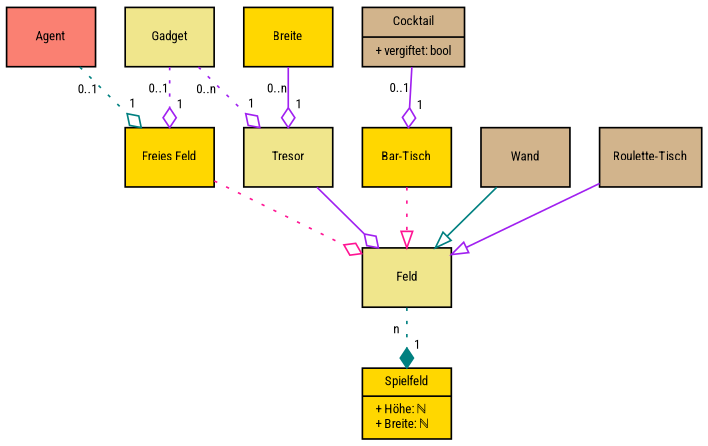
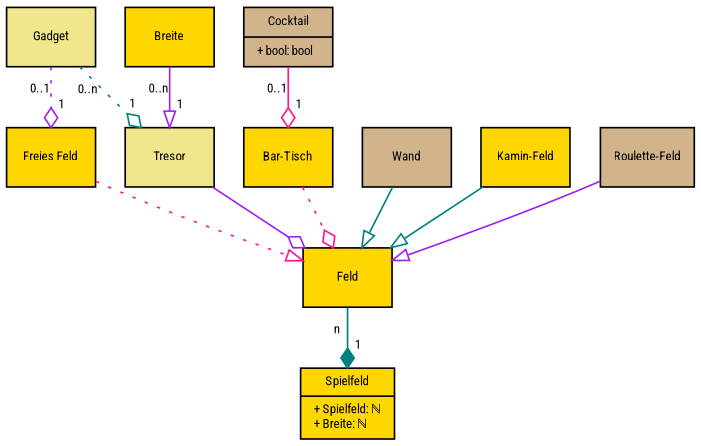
  digraph {
    fontname="Roboto Condensed"
    fontsize=8
    node [fillcolor=gold fontname="Roboto Condensed" fontsize=8 shape=record style=filled]
    edge [arrowhead=odiamond color=teal fontname="Roboto Condensed" fontsize=8 labeldistance=1.5 style=solid]
-   n1 [label="{Spielfeld|+ Höhe: ℕ\l+ Breite: ℕ\l}"]
-   Feld [fillcolor=khaki]
+   n1 [label="{Spielfeld|+ Spielfeld: ℕ\l+ Breite: ℕ\l}"]
+   Feld
    n3 [label="Freies Feld"]
    Gadget [fillcolor=khaki]
    Tresor [fillcolor=khaki]
-   n6 [fillcolor=tan label="{Cocktail|+ vergiftet: bool\l}"]
+   n6 [fillcolor=tan label="{Cocktail|+ bool: bool\l}"]
    n7 [label="Bar-Tisch"]
    Wand [fillcolor=tan]
-   n10 [fillcolor=tan label="Roulette-Tisch"]
-   Agent [fillcolor=salmon]
+   n9 [label="Kamin-Feld"]
+   n10 [fillcolor=tan label="Roulette-Feld"]
    n12 [label=Breite]
-   Feld -> n1 [arrowhead=diamond headlabel=1 style=dotted taillabel=n]
-   n3 -> Feld [color=deeppink style=dotted]
+   Feld -> n1 [arrowhead=diamond headlabel=1 taillabel=n]
+   n3 -> Feld [arrowhead=onormal color=deeppink style=dotted]
    Gadget -> n3 [color=purple headlabel=1 style=dotted taillabel="0..1"]
-   Gadget -> Tresor [color=purple headlabel=1 style=dotted taillabel="0..n"]
+   Gadget -> Tresor [headlabel=1 style=dotted taillabel="0..n"]
    Tresor -> Feld [color=purple]
-   n6 -> n7 [color=purple headlabel=1 taillabel="0..1"]
-   n7 -> Feld [arrowhead=onormal color=deeppink style=dotted]
+   n6 -> n7 [color=deeppink headlabel=1 taillabel="0..1"]
+   n7 -> Feld [color=deeppink style=dotted]
    Wand -> Feld [arrowhead=onormal]
+   n9 -> Feld [arrowhead=onormal]
    n10 -> Feld [arrowhead=onormal color=purple]
-   Agent -> n3 [headlabel=1 style=dotted taillabel="0..1"]
-   n12 -> Tresor [color=purple headlabel=1 taillabel="0..n"]
+   n12 -> Tresor [arrowhead=onormal color=purple headlabel=1 taillabel="0..n"]
  }
